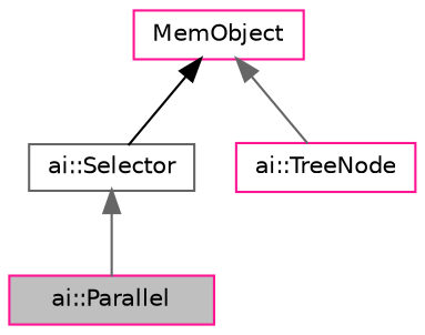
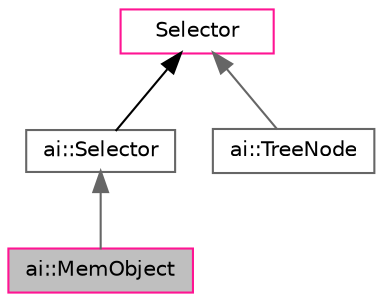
  digraph {
    node [color=deeppink fillcolor=white fontname=Helvetica fontsize=10 shape=record style=filled]
    edge [color=gray40 dir=back fontname=Helvetica fontsize=10 labelfontname=Helvetica labelfontsize=10 style=solid]
-   n1 [fillcolor=grey75 fontcolor=black height=0.2 label="ai::Parallel" width=0.4]
+   n1 [fillcolor=grey75 fontcolor=black height=0.2 label="ai::MemObject" width=0.4]
    n2 [color=gray40 height=0.2 label="ai::Selector" width=0.4]
-   n3 [height=0.2 label="ai::TreeNode" width=0.4]
-   n4 [height=0.2 label=MemObject width=0.4]
+   n3 [color=gray40 height=0.2 label="ai::TreeNode" width=0.4]
+   n4 [height=0.2 label=Selector width=0.4]
    n2 -> n1
    n4 -> n2 [color=black]
    n4 -> n3
  }
